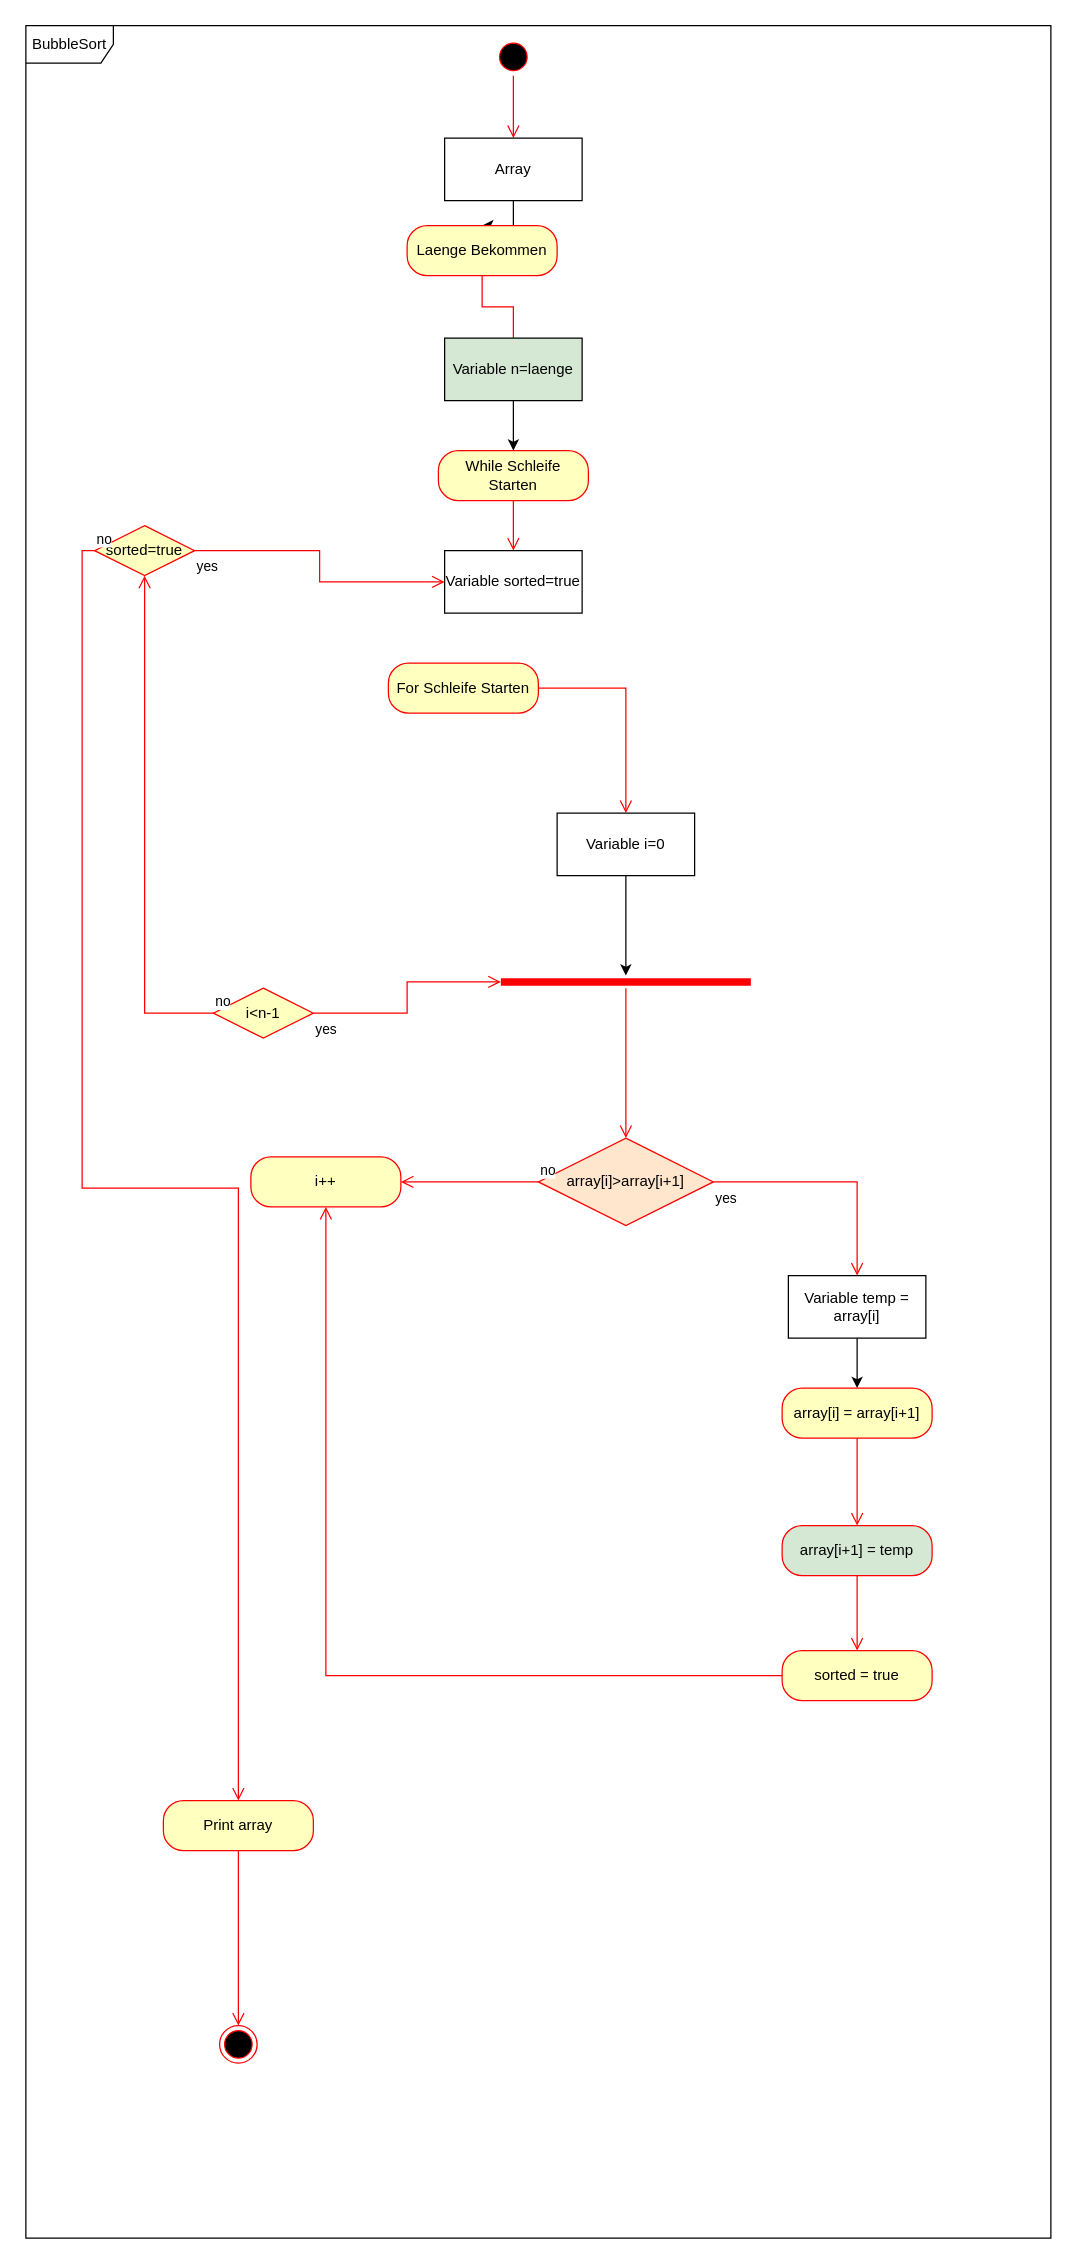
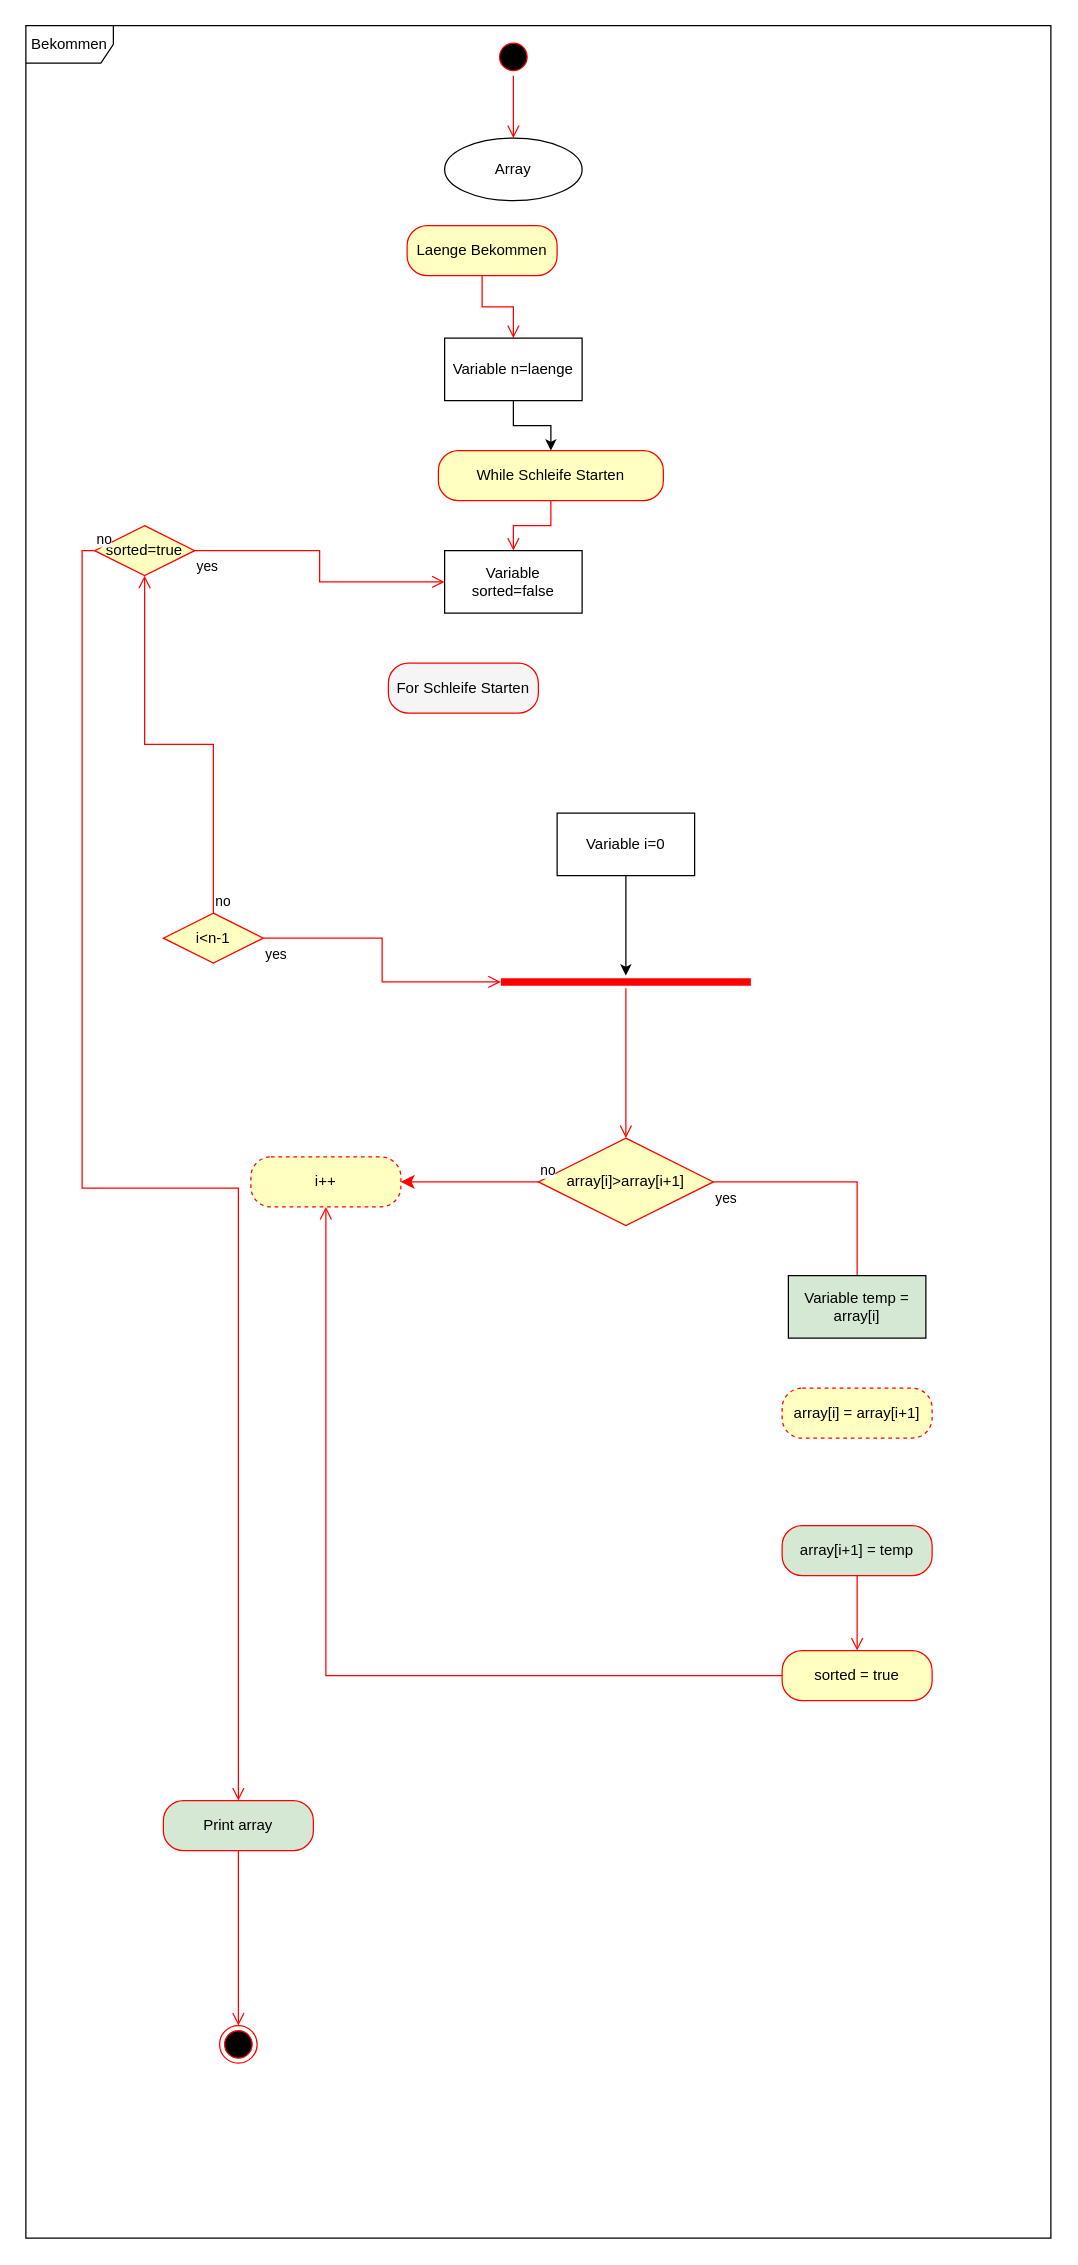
  <mxCell id="0" />
  <mxCell id="1" parent="0" />
- <mxCell id="2" value="BubbleSort" style="shape=umlFrame;whiteSpace=wrap;html=1;pointerEvents=0;width=70;height=30;" vertex="1" parent="1"><mxGeometry x="20" y="20" width="820" height="1770" as="geometry" /></mxCell>
+ <mxCell id="2" value="Bekommen" style="shape=umlFrame;whiteSpace=wrap;html=1;pointerEvents=0;width=70;height=30;" vertex="1" parent="1"><mxGeometry x="20" y="20" width="820" height="1770" as="geometry" /></mxCell>
  <mxCell id="3" value="" style="ellipse;html=1;shape=startState;fillColor=#000000;strokeColor=#ff0000;" vertex="1" parent="1"><mxGeometry x="395" y="30" width="30" height="30" as="geometry" /></mxCell>
  <mxCell id="4" value="" style="edgeStyle=orthogonalEdgeStyle;html=1;verticalAlign=bottom;endArrow=open;endSize=8;strokeColor=#ff0000;rounded=0;entryX=0.5;entryY=0;entryDx=0;entryDy=0;" edge="1" source="3" parent="1" target="6"><mxGeometry relative="1" as="geometry"><mxPoint x="405" y="140" as="targetPoint" /></mxGeometry></mxCell>
- <mxCell id="5" style="edgeStyle=orthogonalEdgeStyle;rounded=0;orthogonalLoop=1;jettySize=auto;html=1;entryX=0.5;entryY=0;entryDx=0;entryDy=0;" edge="1" parent="1" source="6" target="7"><mxGeometry relative="1" as="geometry" /></mxCell>
- <mxCell id="6" value="Array" style="html=1;whiteSpace=wrap;" vertex="1" parent="1"><mxGeometry x="355" y="110" width="110" height="50" as="geometry" /></mxCell>
+ <mxCell id="6" value="Array" style="ellipse;html=1;whiteSpace=wrap;" vertex="1" parent="1"><mxGeometry x="355" y="110" width="110" height="50" as="geometry" /></mxCell>
  <mxCell id="7" value="Laenge Bekommen" style="rounded=1;whiteSpace=wrap;html=1;arcSize=40;fontColor=#000000;fillColor=#ffffc0;strokeColor=#ff0000;" vertex="1" parent="1"><mxGeometry x="325" y="180" width="120" height="40" as="geometry" /></mxCell>
- <mxCell id="8" value="" style="edgeStyle=orthogonalEdgeStyle;html=1;verticalAlign=bottom;endArrow=none;endSize=8;strokeColor=#ff0000;rounded=0;" edge="1" source="7" parent="1" target="10"><mxGeometry relative="1" as="geometry"><mxPoint x="405" y="320" as="targetPoint" /></mxGeometry></mxCell>
+ <mxCell id="8" value="" style="edgeStyle=orthogonalEdgeStyle;html=1;verticalAlign=bottom;endArrow=open;endSize=8;strokeColor=#ff0000;rounded=0;" edge="1" source="7" parent="1" target="10"><mxGeometry relative="1" as="geometry"><mxPoint x="405" y="320" as="targetPoint" /></mxGeometry></mxCell>
  <mxCell id="9" style="edgeStyle=orthogonalEdgeStyle;rounded=0;orthogonalLoop=1;jettySize=auto;html=1;entryX=0.5;entryY=0;entryDx=0;entryDy=0;" edge="1" parent="1" source="10" target="25"><mxGeometry relative="1" as="geometry" /></mxCell>
- <mxCell id="10" value="Variable n=laenge" style="html=1;whiteSpace=wrap;fillColor=#d5e8d4;" vertex="1" parent="1"><mxGeometry x="355" y="270" width="110" height="50" as="geometry" /></mxCell>
- <mxCell id="11" value="Variable sorted=true" style="html=1;whiteSpace=wrap;" vertex="1" parent="1"><mxGeometry x="355" y="440" width="110" height="50" as="geometry" /></mxCell>
+ <mxCell id="10" value="Variable n=laenge" style="html=1;whiteSpace=wrap;" vertex="1" parent="1"><mxGeometry x="355" y="270" width="110" height="50" as="geometry" /></mxCell>
+ <mxCell id="11" value="Variable sorted=false" style="html=1;whiteSpace=wrap;" vertex="1" parent="1"><mxGeometry x="355" y="440" width="110" height="50" as="geometry" /></mxCell>
  <mxCell id="12" style="edgeStyle=orthogonalEdgeStyle;rounded=0;orthogonalLoop=1;jettySize=auto;html=1;" edge="1" parent="1" source="13" target="33"><mxGeometry relative="1" as="geometry" /></mxCell>
  <mxCell id="13" value="Variable i=0" style="html=1;whiteSpace=wrap;" vertex="1" parent="1"><mxGeometry x="445" y="650" width="110" height="50" as="geometry" /></mxCell>
- <mxCell id="14" value="array[i]&amp;gt;array[i+1]" style="rhombus;whiteSpace=wrap;html=1;fontColor=#000000;fillColor=#ffe6cc;strokeColor=#ff0000;" vertex="1" parent="1"><mxGeometry x="430" y="910" width="140" height="70" as="geometry" /></mxCell>
- <mxCell id="15" value="no" style="edgeStyle=orthogonalEdgeStyle;html=1;align=left;verticalAlign=bottom;endArrow=open;endSize=8;strokeColor=#ff0000;rounded=0;exitX=0;exitY=0.5;exitDx=0;exitDy=0;entryX=1;entryY=0.5;entryDx=0;entryDy=0;" edge="1" source="14" parent="1" target="17"><mxGeometry x="-1" relative="1" as="geometry"><mxPoint x="530" y="550" as="targetPoint" /></mxGeometry></mxCell>
- <mxCell id="16" value="yes" style="edgeStyle=orthogonalEdgeStyle;html=1;align=left;verticalAlign=top;endArrow=open;endSize=8;strokeColor=#ff0000;rounded=0;entryX=0.5;entryY=0;entryDx=0;entryDy=0;" edge="1" source="14" parent="1" target="19"><mxGeometry x="-1" relative="1" as="geometry"><mxPoint x="390" y="630" as="targetPoint" /></mxGeometry></mxCell>
- <mxCell id="17" value="i++" style="rounded=1;whiteSpace=wrap;html=1;arcSize=40;fontColor=#000000;fillColor=#ffffc0;strokeColor=#ff0000;" vertex="1" parent="1"><mxGeometry x="200" y="925" width="120" height="40" as="geometry" /></mxCell>
- <mxCell id="18" style="edgeStyle=orthogonalEdgeStyle;rounded=0;orthogonalLoop=1;jettySize=auto;html=1;" edge="1" parent="1" source="19" target="35"><mxGeometry relative="1" as="geometry" /></mxCell>
- <mxCell id="19" value="Variable temp = array[i]" style="html=1;whiteSpace=wrap;" vertex="1" parent="1"><mxGeometry x="630" y="1020" width="110" height="50" as="geometry" /></mxCell>
- <mxCell id="20" value="i&amp;lt;n-1" style="rhombus;whiteSpace=wrap;html=1;fontColor=#000000;fillColor=#ffffc0;strokeColor=#ff0000;" vertex="1" parent="1"><mxGeometry x="170" y="790" width="80" height="40" as="geometry" /></mxCell>
+ <mxCell id="14" value="array[i]&amp;gt;array[i+1]" style="rhombus;whiteSpace=wrap;html=1;fontColor=#000000;fillColor=#ffffc0;strokeColor=#ff0000;" vertex="1" parent="1"><mxGeometry x="430" y="910" width="140" height="70" as="geometry" /></mxCell>
+ <mxCell id="15" value="no" style="edgeStyle=orthogonalEdgeStyle;html=1;align=left;verticalAlign=bottom;endArrow=classic;endSize=8;strokeColor=#ff0000;rounded=0;exitX=0;exitY=0.5;exitDx=0;exitDy=0;entryX=1;entryY=0.5;entryDx=0;entryDy=0;" edge="1" source="14" parent="1" target="17"><mxGeometry x="-1" relative="1" as="geometry"><mxPoint x="530" y="550" as="targetPoint" /></mxGeometry></mxCell>
+ <mxCell id="16" value="yes" style="edgeStyle=orthogonalEdgeStyle;html=1;align=left;verticalAlign=top;endArrow=none;endSize=8;strokeColor=#ff0000;rounded=0;entryX=0.5;entryY=0;entryDx=0;entryDy=0;" edge="1" source="14" parent="1" target="19"><mxGeometry x="-1" relative="1" as="geometry"><mxPoint x="390" y="630" as="targetPoint" /></mxGeometry></mxCell>
+ <mxCell id="17" value="i++" style="rounded=1;whiteSpace=wrap;html=1;arcSize=40;fontColor=#000000;fillColor=#ffffc0;strokeColor=#ff0000;dashed=1;" vertex="1" parent="1"><mxGeometry x="200" y="925" width="120" height="40" as="geometry" /></mxCell>
+ <mxCell id="19" value="Variable temp = array[i]" style="html=1;whiteSpace=wrap;fillColor=#d5e8d4;" vertex="1" parent="1"><mxGeometry x="630" y="1020" width="110" height="50" as="geometry" /></mxCell>
+ <mxCell id="20" value="i&amp;lt;n-1" style="rhombus;whiteSpace=wrap;html=1;fontColor=#000000;fillColor=#ffffc0;strokeColor=#ff0000;" vertex="1" parent="1"><mxGeometry x="130" y="730" width="80" height="40" as="geometry" /></mxCell>
  <mxCell id="21" value="yes" style="edgeStyle=orthogonalEdgeStyle;html=1;align=left;verticalAlign=top;endArrow=open;endSize=8;strokeColor=#ff0000;rounded=0;exitX=1;exitY=0.5;exitDx=0;exitDy=0;entryX=0;entryY=0.5;entryDx=0;entryDy=0;entryPerimeter=0;" edge="1" source="20" parent="1" target="33"><mxGeometry x="-1" relative="1" as="geometry"><mxPoint x="180" y="610" as="targetPoint" /></mxGeometry></mxCell>
  <mxCell id="22" value="sorted=true" style="rhombus;whiteSpace=wrap;html=1;fontColor=#000000;fillColor=#ffffc0;strokeColor=#ff0000;" vertex="1" parent="1"><mxGeometry x="75" y="420" width="80" height="40" as="geometry" /></mxCell>
  <mxCell id="23" value="yes" style="edgeStyle=orthogonalEdgeStyle;html=1;align=left;verticalAlign=top;endArrow=open;endSize=8;strokeColor=#ff0000;rounded=0;exitX=1;exitY=0.5;exitDx=0;exitDy=0;entryX=0;entryY=0.5;entryDx=0;entryDy=0;" edge="1" parent="1" source="22" target="11"><mxGeometry x="-1" relative="1" as="geometry"><mxPoint x="440" y="660" as="targetPoint" /><mxPoint x="230" y="540" as="sourcePoint" /></mxGeometry></mxCell>
  <mxCell id="24" value="no" style="edgeStyle=orthogonalEdgeStyle;html=1;align=left;verticalAlign=bottom;endArrow=open;endSize=8;strokeColor=#ff0000;rounded=0;entryX=0.5;entryY=1;entryDx=0;entryDy=0;" edge="1" parent="1" source="20" target="22"><mxGeometry x="-1" relative="1" as="geometry"><mxPoint x="100" y="780" as="targetPoint" /><mxPoint x="220" y="780" as="sourcePoint" /></mxGeometry></mxCell>
- <mxCell id="25" value="While Schleife Starten" style="rounded=1;whiteSpace=wrap;html=1;arcSize=40;fontColor=#000000;fillColor=#ffffc0;strokeColor=#ff0000;" vertex="1" parent="1"><mxGeometry x="350" y="360" width="120" height="40" as="geometry" /></mxCell>
+ <mxCell id="25" value="While Schleife Starten" style="rounded=1;whiteSpace=wrap;html=1;arcSize=40;fontColor=#000000;fillColor=#ffffc0;strokeColor=#ff0000;" vertex="1" parent="1"><mxGeometry x="350" y="360" width="180" height="40" as="geometry" /></mxCell>
  <mxCell id="26" value="" style="edgeStyle=orthogonalEdgeStyle;html=1;verticalAlign=bottom;endArrow=open;endSize=8;strokeColor=#ff0000;rounded=0;entryX=0.5;entryY=0;entryDx=0;entryDy=0;" edge="1" source="25" parent="1" target="11"><mxGeometry relative="1" as="geometry"><mxPoint x="410" y="460" as="targetPoint" /></mxGeometry></mxCell>
- <mxCell id="27" value="For Schleife Starten" style="rounded=1;whiteSpace=wrap;html=1;arcSize=40;fontColor=#000000;fillColor=#ffffc0;strokeColor=#ff0000;" vertex="1" parent="1"><mxGeometry x="310" y="530" width="120" height="40" as="geometry" /></mxCell>
- <mxCell id="28" value="" style="edgeStyle=orthogonalEdgeStyle;html=1;verticalAlign=bottom;endArrow=open;endSize=8;strokeColor=#ff0000;rounded=0;entryX=0.5;entryY=0;entryDx=0;entryDy=0;" edge="1" source="27" parent="1" target="13"><mxGeometry relative="1" as="geometry"><mxPoint x="420" y="630" as="targetPoint" /></mxGeometry></mxCell>
- <mxCell id="29" value="Print array" style="rounded=1;whiteSpace=wrap;html=1;arcSize=40;fontColor=#000000;fillColor=#ffffc0;strokeColor=#ff0000;" vertex="1" parent="1"><mxGeometry x="130" y="1440" width="120" height="40" as="geometry" /></mxCell>
+ <mxCell id="27" value="For Schleife Starten" style="rounded=1;whiteSpace=wrap;html=1;arcSize=40;fontColor=#000000;fillColor=#f5f5f5;strokeColor=#ff0000;" vertex="1" parent="1"><mxGeometry x="310" y="530" width="120" height="40" as="geometry" /></mxCell>
+ <mxCell id="29" value="Print array" style="rounded=1;whiteSpace=wrap;html=1;arcSize=40;fontColor=#000000;fillColor=#d5e8d4;strokeColor=#ff0000;" vertex="1" parent="1"><mxGeometry x="130" y="1440" width="120" height="40" as="geometry" /></mxCell>
  <mxCell id="30" value="" style="edgeStyle=orthogonalEdgeStyle;html=1;verticalAlign=bottom;endArrow=open;endSize=8;strokeColor=#ff0000;rounded=0;entryX=0.5;entryY=0;entryDx=0;entryDy=0;" edge="1" source="29" parent="1" target="31"><mxGeometry relative="1" as="geometry"><mxPoint x="90" y="720" as="targetPoint" /></mxGeometry></mxCell>
  <mxCell id="31" value="" style="ellipse;html=1;shape=endState;fillColor=#000000;strokeColor=#ff0000;" vertex="1" parent="1"><mxGeometry x="175" y="1620" width="30" height="30" as="geometry" /></mxCell>
  <mxCell id="32" value="no" style="edgeStyle=orthogonalEdgeStyle;html=1;align=left;verticalAlign=bottom;endArrow=open;endSize=8;strokeColor=#ff0000;rounded=0;exitX=0;exitY=0.5;exitDx=0;exitDy=0;entryX=0.5;entryY=0;entryDx=0;entryDy=0;" edge="1" parent="1" source="22" target="29"><mxGeometry x="-1" relative="1" as="geometry"><mxPoint x="140" y="480" as="targetPoint" /><mxPoint x="180" y="740" as="sourcePoint" /></mxGeometry></mxCell>
  <mxCell id="33" value="" style="shape=line;html=1;strokeWidth=6;strokeColor=#ff0000;" vertex="1" parent="1"><mxGeometry x="400" y="780" width="200" height="10" as="geometry" /></mxCell>
  <mxCell id="34" value="" style="edgeStyle=orthogonalEdgeStyle;html=1;verticalAlign=bottom;endArrow=open;endSize=8;strokeColor=#ff0000;rounded=0;entryX=0.5;entryY=0;entryDx=0;entryDy=0;" edge="1" source="33" parent="1" target="14"><mxGeometry relative="1" as="geometry"><mxPoint x="470" y="850" as="targetPoint" /></mxGeometry></mxCell>
- <mxCell id="35" value="array[i] = array[i+1]" style="rounded=1;whiteSpace=wrap;html=1;arcSize=40;fontColor=#000000;fillColor=#ffffc0;strokeColor=#ff0000;" vertex="1" parent="1"><mxGeometry x="625" y="1110" width="120" height="40" as="geometry" /></mxCell>
- <mxCell id="36" value="" style="edgeStyle=orthogonalEdgeStyle;html=1;verticalAlign=bottom;endArrow=open;endSize=8;strokeColor=#ff0000;rounded=0;" edge="1" source="35" parent="1" target="37"><mxGeometry relative="1" as="geometry"><mxPoint x="690" y="1190" as="targetPoint" /></mxGeometry></mxCell>
+ <mxCell id="35" value="array[i] = array[i+1]" style="rounded=1;whiteSpace=wrap;html=1;arcSize=40;fontColor=#000000;fillColor=#ffffc0;strokeColor=#ff0000;dashed=1;" vertex="1" parent="1"><mxGeometry x="625" y="1110" width="120" height="40" as="geometry" /></mxCell>
  <mxCell id="37" value="array[i+1] = temp" style="rounded=1;whiteSpace=wrap;html=1;arcSize=40;fontColor=#000000;fillColor=#d5e8d4;strokeColor=#ff0000;" vertex="1" parent="1"><mxGeometry x="625" y="1220" width="120" height="40" as="geometry" /></mxCell>
  <mxCell id="38" value="" style="edgeStyle=orthogonalEdgeStyle;html=1;verticalAlign=bottom;endArrow=open;endSize=8;strokeColor=#ff0000;rounded=0;entryX=0.5;entryY=0;entryDx=0;entryDy=0;" edge="1" source="37" parent="1" target="39"><mxGeometry relative="1" as="geometry"><mxPoint x="525" y="1190" as="targetPoint" /></mxGeometry></mxCell>
  <mxCell id="39" value="sorted = true" style="rounded=1;whiteSpace=wrap;html=1;arcSize=40;fontColor=#000000;fillColor=#ffffc0;strokeColor=#ff0000;" vertex="1" parent="1"><mxGeometry x="625" y="1320" width="120" height="40" as="geometry" /></mxCell>
  <mxCell id="40" value="" style="edgeStyle=orthogonalEdgeStyle;html=1;verticalAlign=bottom;endArrow=open;endSize=8;strokeColor=#ff0000;rounded=0;entryX=0.5;entryY=1;entryDx=0;entryDy=0;" edge="1" source="39" parent="1" target="17"><mxGeometry relative="1" as="geometry"><mxPoint x="520" y="1300" as="targetPoint" /></mxGeometry></mxCell>
